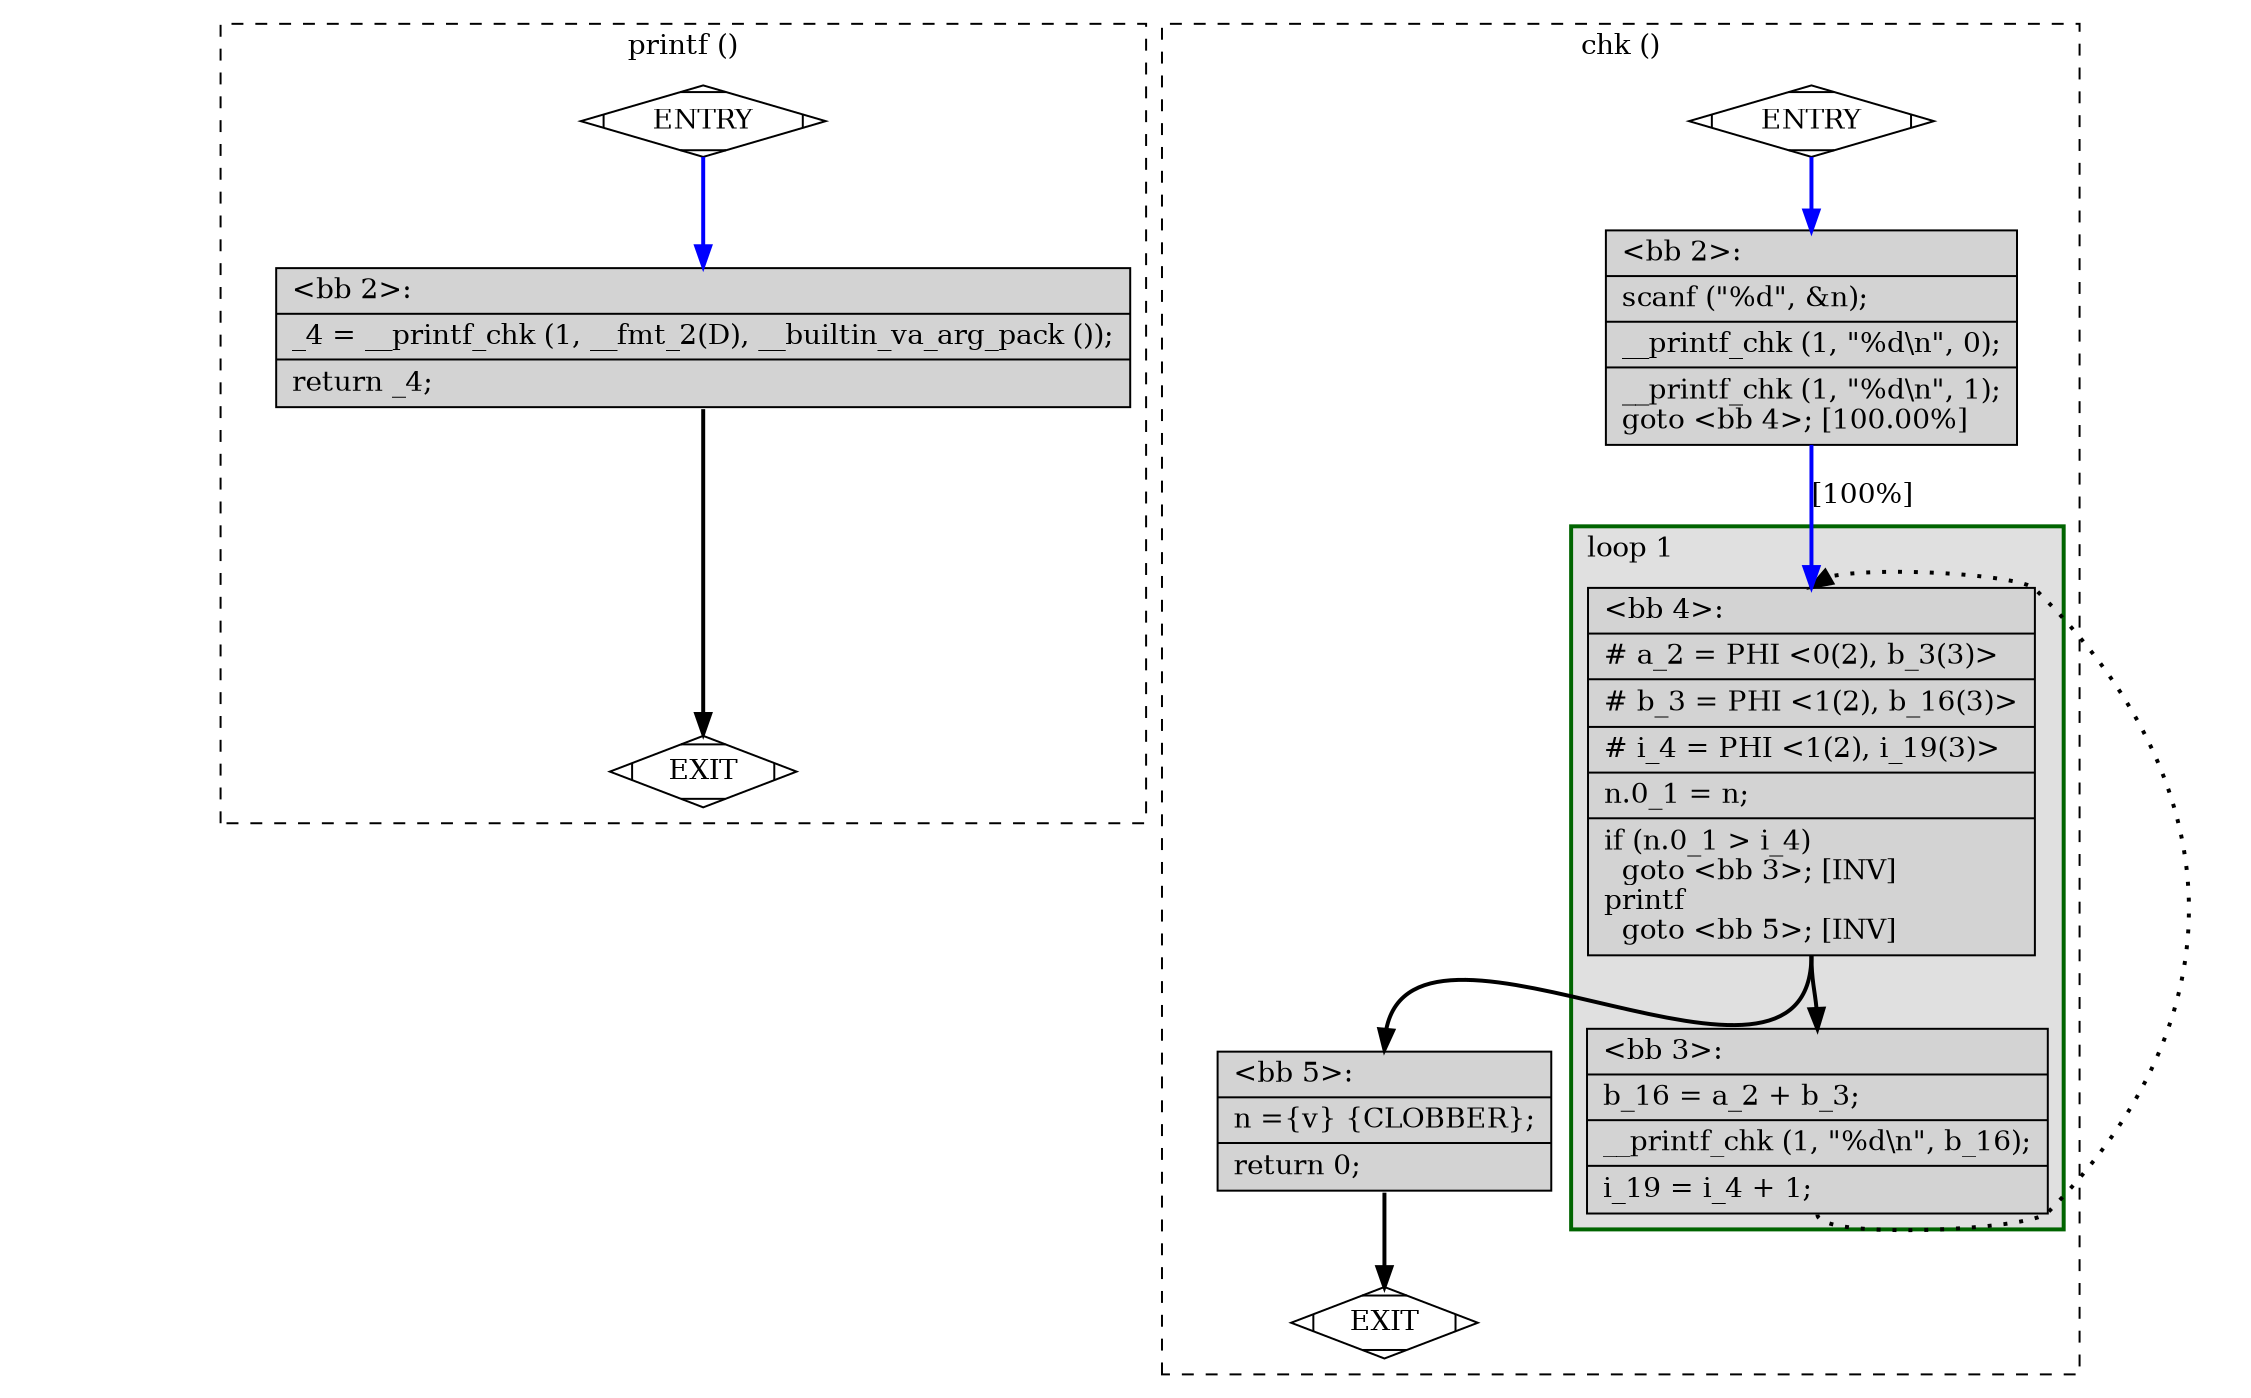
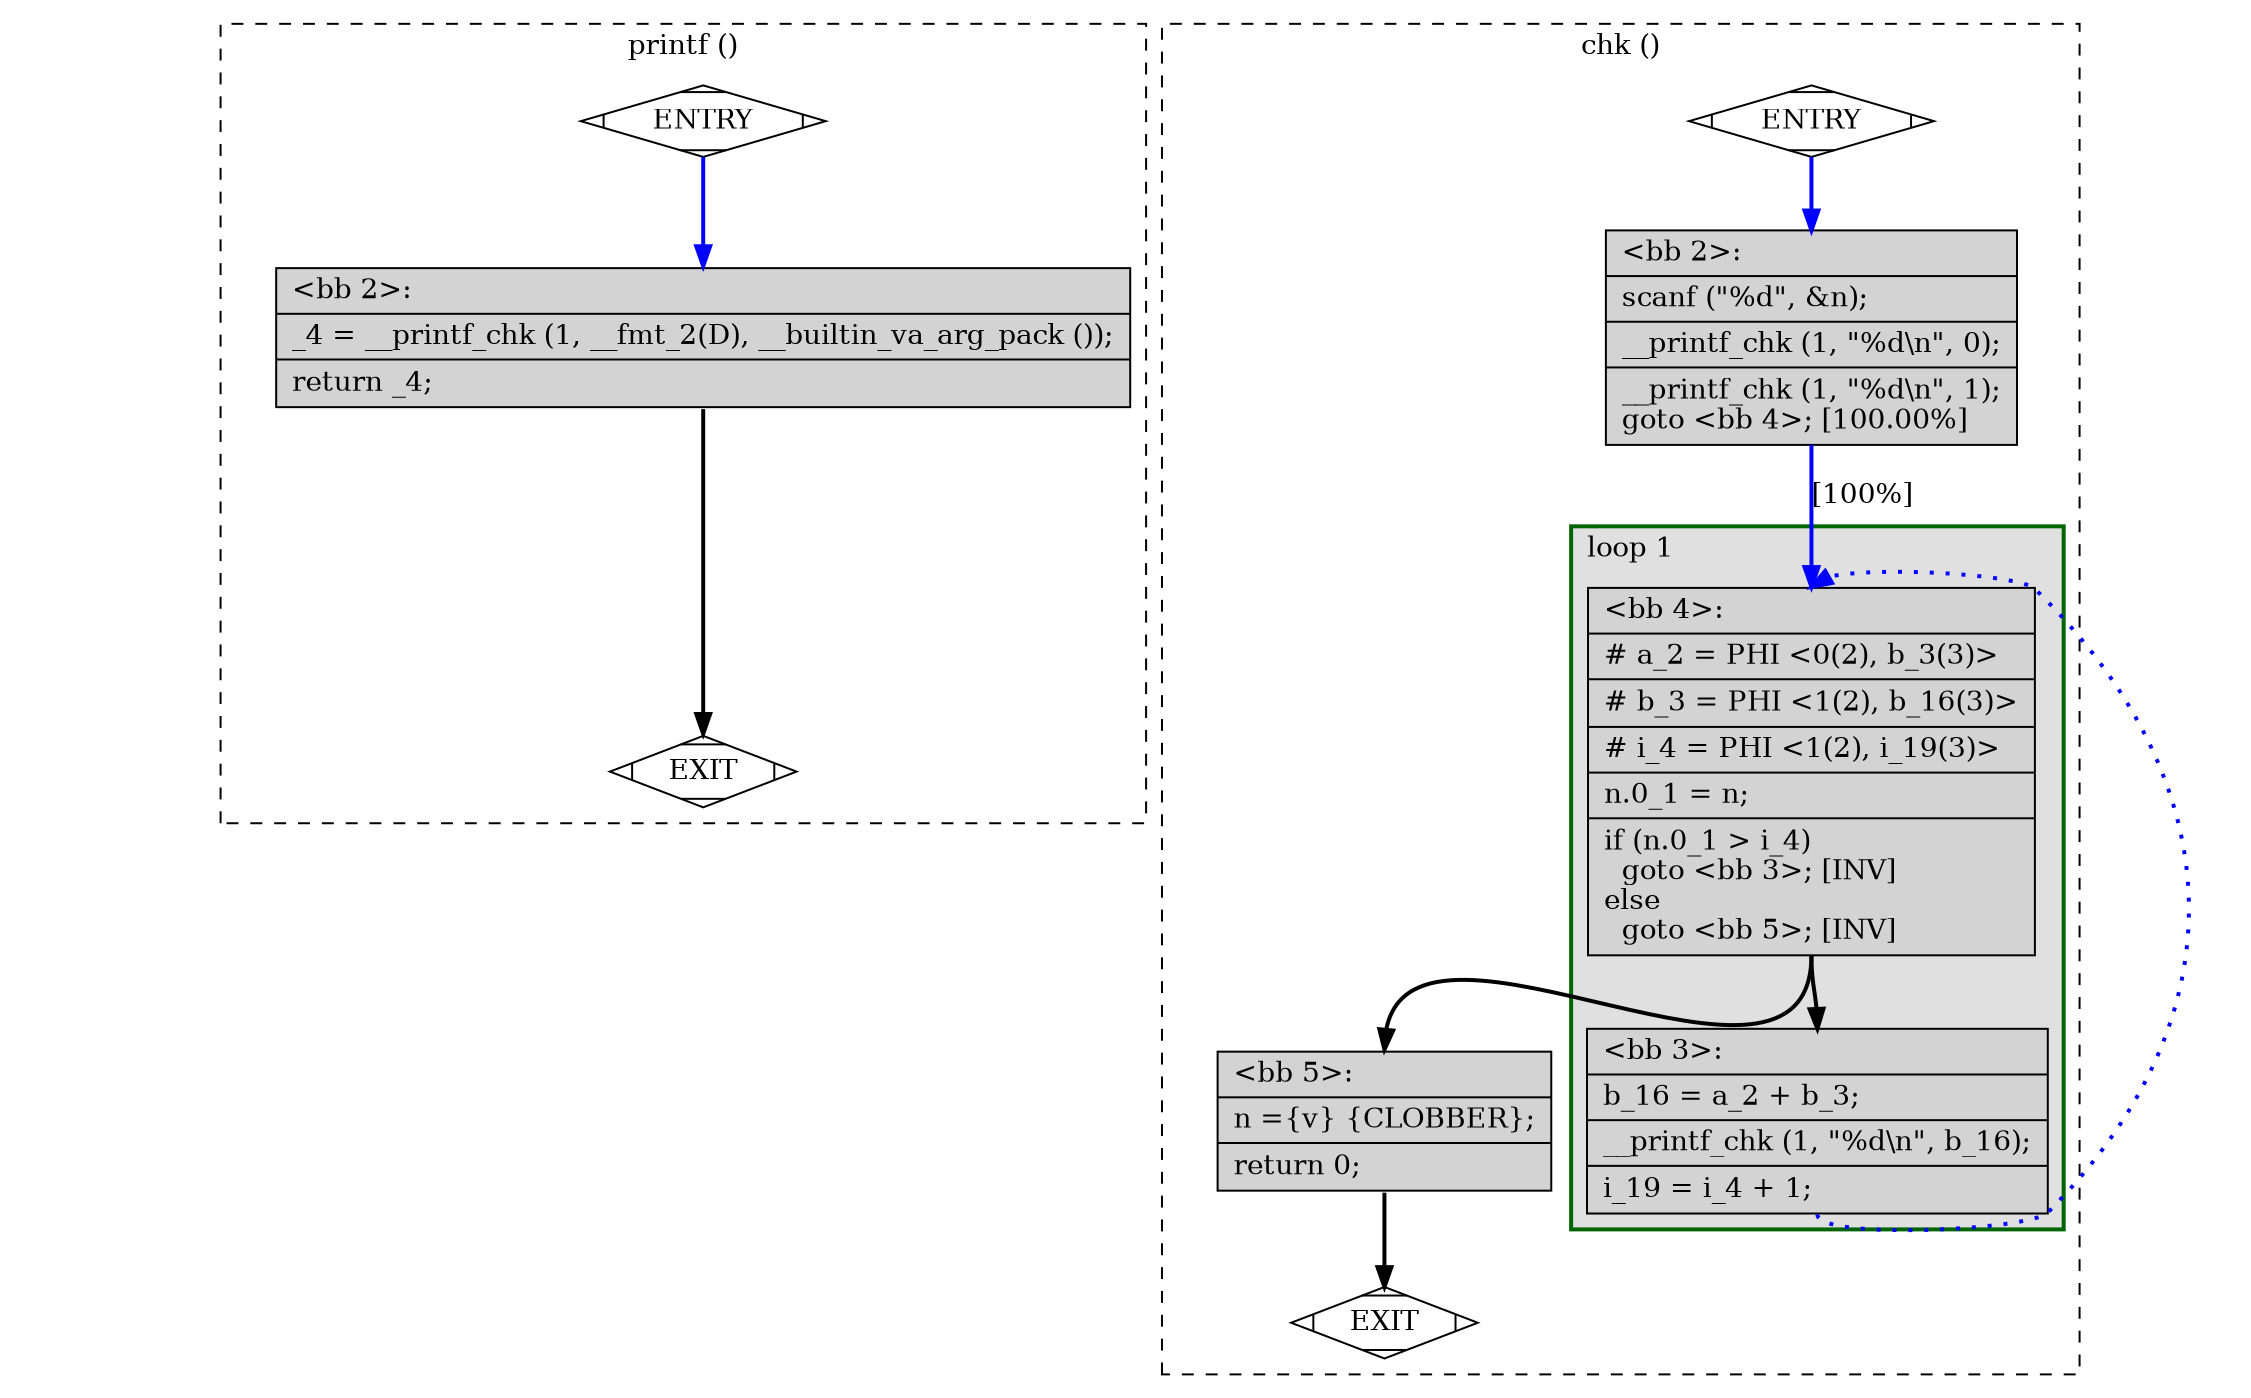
  digraph {
    node [fillcolor=lightgrey shape=record style=filled]
    edge [constraint=true headport=n style="solid,bold" tailport=s color=blue weight=10]
    n1 [fillcolor=white label=ENTRY shape=Mdiamond]
    n2 [fillcolor=white label=EXIT shape=Mdiamond]
    n3 [label="{\<bb\ 2\>:\l|_4\ =\ __printf_chk\ (1,\ __fmt_2(D),\ __builtin_va_arg_pack\ ());\l|return\ _4;\l}"]
-   n4 [label="{\<bb\ 4\>:\l|#\ a_2\ =\ PHI\ \<0(2),\ b_3(3)\>\l|#\ b_3\ =\ PHI\ \<1(2),\ b_16(3)\>\l|#\ i_4\ =\ PHI\ \<1(2),\ i_19(3)\>\l|n.0_1\ =\ n;\l|if\ (n.0_1\ \>\ i_4)\l\ \ goto\ \<bb\ 3\>;\ [INV]\lprintf\l\ \ goto\ \<bb\ 5\>;\ [INV]\l}"]
+   n4 [label="{\<bb\ 4\>:\l|#\ a_2\ =\ PHI\ \<0(2),\ b_3(3)\>\l|#\ b_3\ =\ PHI\ \<1(2),\ b_16(3)\>\l|#\ i_4\ =\ PHI\ \<1(2),\ i_19(3)\>\l|n.0_1\ =\ n;\l|if\ (n.0_1\ \>\ i_4)\l\ \ goto\ \<bb\ 3\>;\ [INV]\lelse\l\ \ goto\ \<bb\ 5\>;\ [INV]\l}"]
    n5 [label="{\<bb\ 3\>:\l|b_16\ =\ a_2\ +\ b_3;\l|__printf_chk\ (1,\ \"%d\\n\",\ b_16);\l|i_19\ =\ i_4\ +\ 1;\l}"]
    n6 [label="{\<bb\ 5\>:\l|n\ =\{v\}\ \{CLOBBER\};\l|return\ 0;\l}"]
    n7 [fillcolor=white label=ENTRY shape=Mdiamond]
    n8 [fillcolor=white label=EXIT shape=Mdiamond]
    n9 [label="{\<bb\ 2\>:\l|scanf\ (\"%d\",\ &n);\l|__printf_chk\ (1,\ \"%d\\n\",\ 0);\l|__printf_chk\ (1,\ \"%d\\n\",\ 1);\lgoto\ \<bb\ 4\>;\ [100.00%]\l}"]
    subgraph cluster_1 {
      color=black
      label="printf ()"
      style=dashed
      n1
      n2
      n3
    }
    subgraph cluster_2 {
      color=black
      label="chk ()"
      style=dashed
      n6
      n7
      n8
      n9
      subgraph cluster_3 {
        color=darkgreen
        fillcolor=grey88
        label="loop 1"
        labeljust=l
        penwidth=2
        style=filled
        n4
        n5
      }
    }
    n1 -> n2 [style=invis color="" weight=""]
    n1 -> n3 [weight=100]
    n3 -> n2 [color=black]
    n4 -> n5 [color=black]
    n4 -> n6 [color=black]
-   n5 -> n4 [color=black constraint=false style="dotted,bold"]
+   n5 -> n4 [constraint=false style="dotted,bold"]
    n6 -> n8 [color=black]
    n7 -> n8 [style=invis color="" weight=""]
    n7 -> n9 [weight=100]
    n9 -> n4 [label="[100%]" weight=100]
  }
